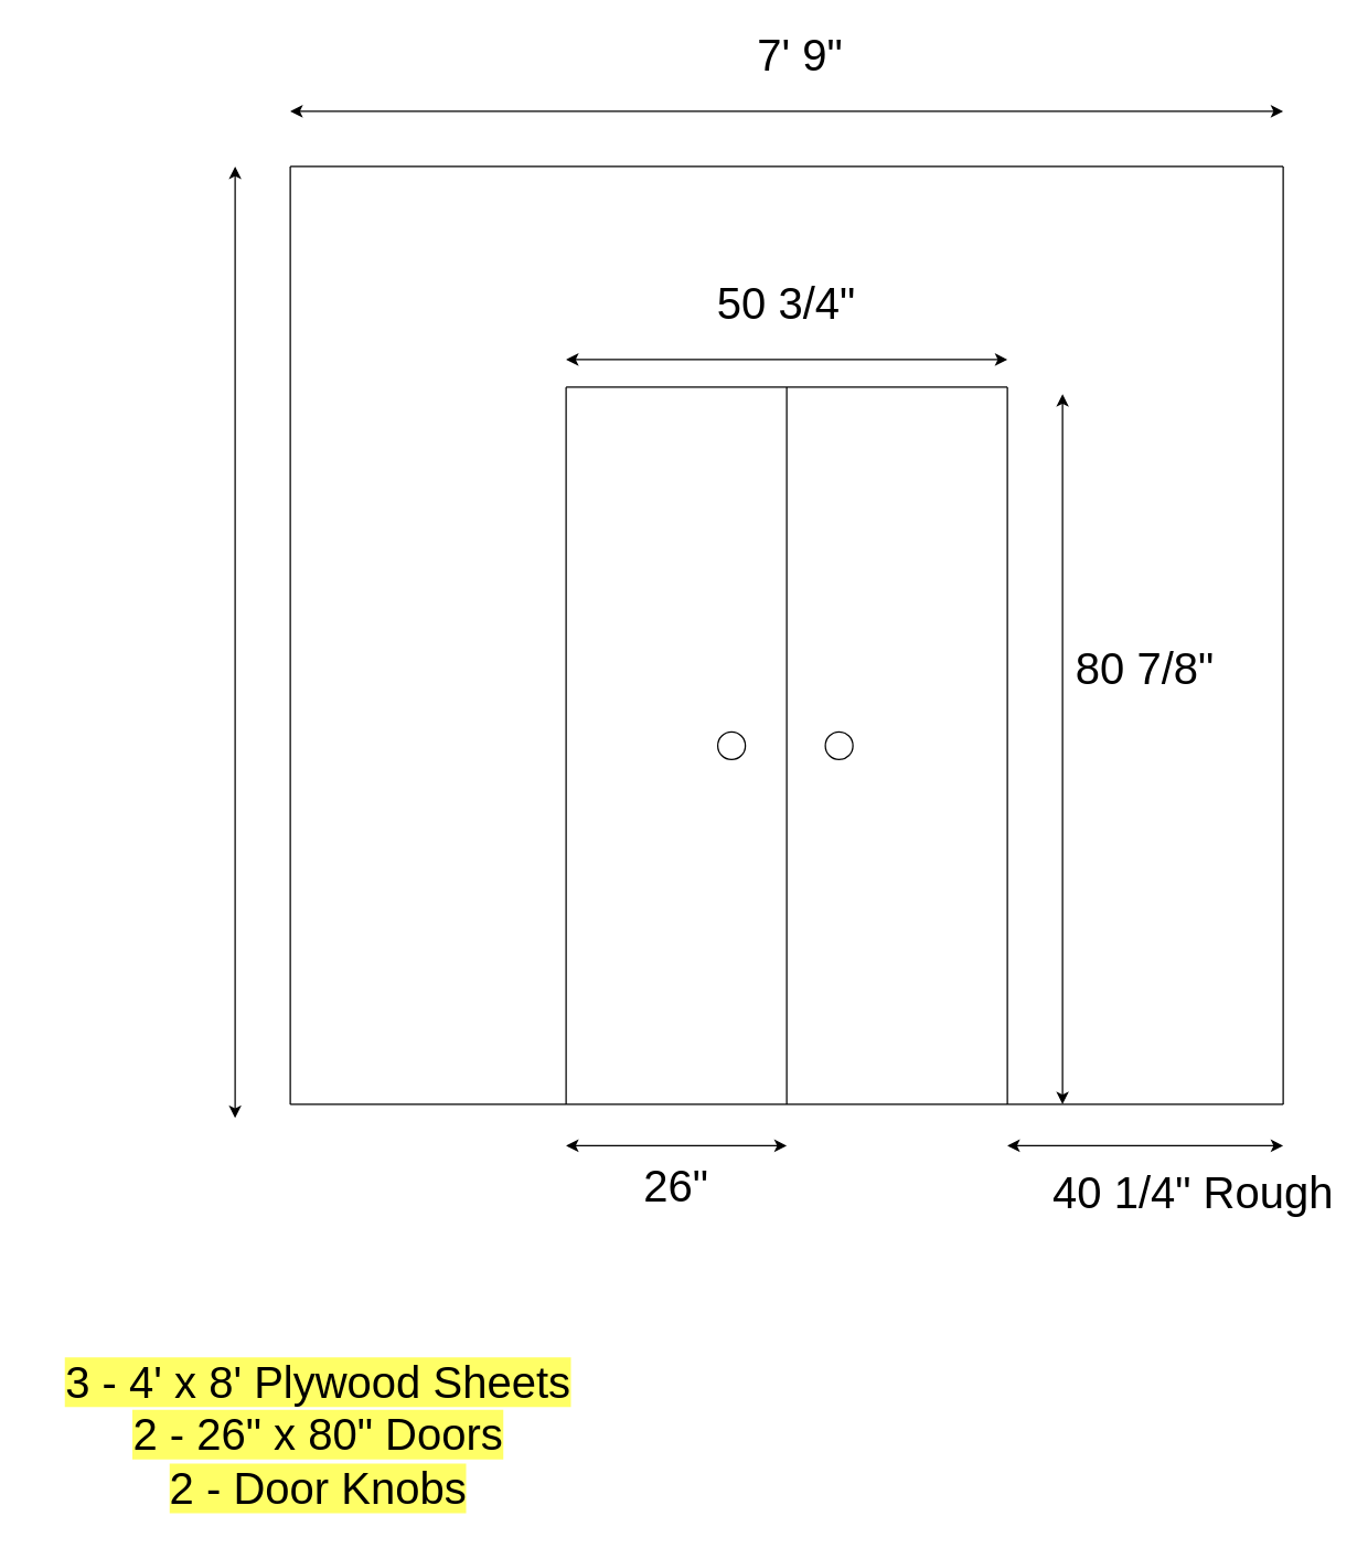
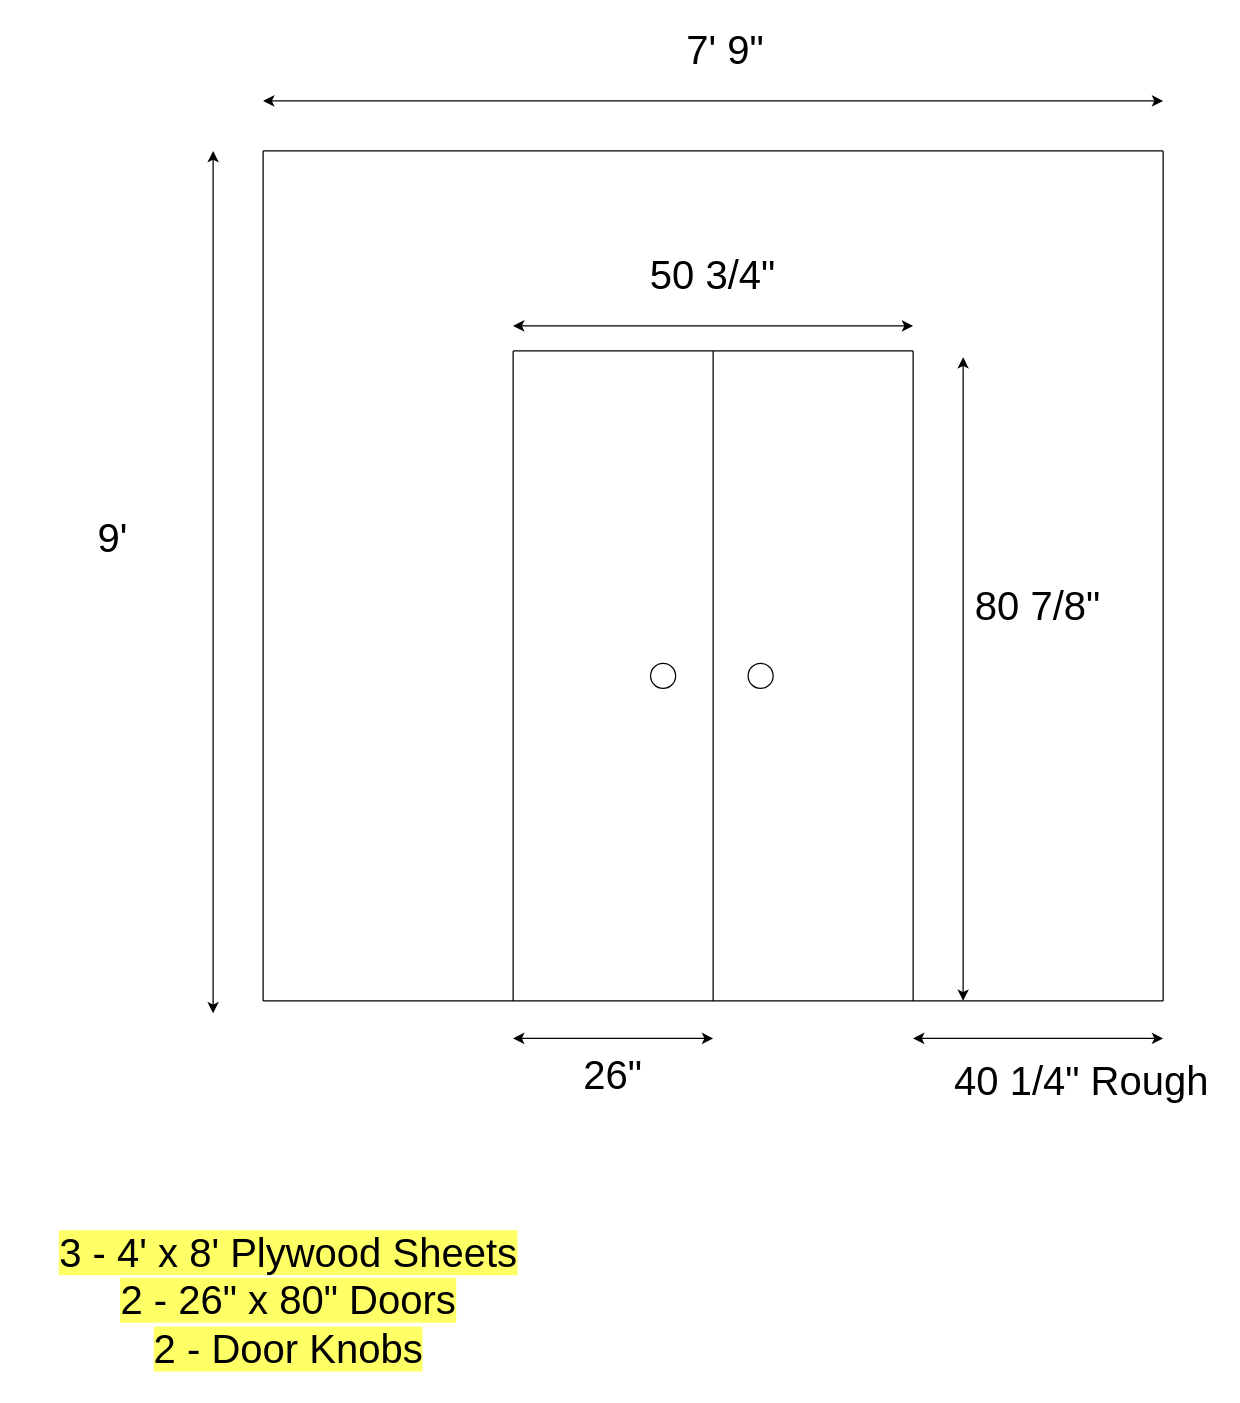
  <mxCell id="0" />
  <mxCell id="1" parent="0" />
  <mxCell id="2" value="" style="endArrow=none;html=1;" edge="1" parent="1"><mxGeometry width="50" height="50" relative="1" as="geometry"><mxPoint x="410" y="800" as="sourcePoint" /><mxPoint x="410" y="280" as="targetPoint" /></mxGeometry></mxCell>
  <mxCell id="3" value="" style="endArrow=none;html=1;" edge="1" parent="1"><mxGeometry width="50" height="50" relative="1" as="geometry"><mxPoint x="930" y="800" as="sourcePoint" /><mxPoint x="930" y="120" as="targetPoint" /></mxGeometry></mxCell>
  <mxCell id="4" value="" style="endArrow=none;html=1;" edge="1" parent="1"><mxGeometry width="50" height="50" relative="1" as="geometry"><mxPoint x="210" y="120" as="sourcePoint" /><mxPoint x="930" y="120" as="targetPoint" /></mxGeometry></mxCell>
  <mxCell id="5" value="" style="endArrow=none;html=1;" edge="1" parent="1"><mxGeometry width="50" height="50" relative="1" as="geometry"><mxPoint x="210" y="800" as="sourcePoint" /><mxPoint x="410" y="800" as="targetPoint" /></mxGeometry></mxCell>
  <mxCell id="6" value="" style="endArrow=none;html=1;" edge="1" parent="1"><mxGeometry width="50" height="50" relative="1" as="geometry"><mxPoint x="410" y="280" as="sourcePoint" /><mxPoint x="730" y="280" as="targetPoint" /></mxGeometry></mxCell>
  <mxCell id="7" value="" style="endArrow=none;html=1;" edge="1" parent="1"><mxGeometry width="50" height="50" relative="1" as="geometry"><mxPoint x="570" y="800" as="sourcePoint" /><mxPoint x="570" y="280" as="targetPoint" /></mxGeometry></mxCell>
  <mxCell id="8" value="" style="endArrow=none;html=1;" edge="1" parent="1"><mxGeometry width="50" height="50" relative="1" as="geometry"><mxPoint x="410" y="800" as="sourcePoint" /><mxPoint x="730" y="800" as="targetPoint" /></mxGeometry></mxCell>
  <mxCell id="9" value="" style="ellipse;whiteSpace=wrap;html=1;aspect=fixed;" vertex="1" parent="1"><mxGeometry x="520" y="530" width="20" height="20" as="geometry" /></mxCell>
  <mxCell id="10" value="" style="endArrow=classic;startArrow=classic;html=1;" edge="1" parent="1"><mxGeometry width="50" height="50" relative="1" as="geometry"><mxPoint x="770" y="800" as="sourcePoint" /><mxPoint x="770" y="285" as="targetPoint" /></mxGeometry></mxCell>
  <mxCell id="11" value="" style="endArrow=classic;startArrow=classic;html=1;" edge="1" parent="1"><mxGeometry width="50" height="50" relative="1" as="geometry"><mxPoint x="410" y="260" as="sourcePoint" /><mxPoint x="730" y="260" as="targetPoint" /></mxGeometry></mxCell>
  <mxCell id="12" value="" style="endArrow=none;html=1;" edge="1" parent="1"><mxGeometry width="50" height="50" relative="1" as="geometry"><mxPoint x="210" y="800" as="sourcePoint" /><mxPoint x="210" y="120" as="targetPoint" /></mxGeometry></mxCell>
  <mxCell id="13" value="" style="endArrow=none;html=1;" edge="1" parent="1"><mxGeometry width="50" height="50" relative="1" as="geometry"><mxPoint x="730" y="800" as="sourcePoint" /><mxPoint x="930" y="800" as="targetPoint" /></mxGeometry></mxCell>
  <mxCell id="14" value="" style="endArrow=none;html=1;" edge="1" parent="1"><mxGeometry width="50" height="50" relative="1" as="geometry"><mxPoint x="730" y="800" as="sourcePoint" /><mxPoint x="730" y="280" as="targetPoint" /></mxGeometry></mxCell>
  <mxCell id="15" value="" style="ellipse;whiteSpace=wrap;html=1;aspect=fixed;" vertex="1" parent="1"><mxGeometry x="598" y="530" width="20" height="20" as="geometry" /></mxCell>
  <mxCell id="16" value="" style="endArrow=classic;startArrow=classic;html=1;" edge="1" parent="1"><mxGeometry width="50" height="50" relative="1" as="geometry"><mxPoint x="170" y="810" as="sourcePoint" /><mxPoint x="170" y="120" as="targetPoint" /></mxGeometry></mxCell>
  <mxCell id="17" value="" style="endArrow=classic;startArrow=classic;html=1;" edge="1" parent="1"><mxGeometry width="50" height="50" relative="1" as="geometry"><mxPoint x="210" y="80" as="sourcePoint" /><mxPoint x="930" y="80" as="targetPoint" /></mxGeometry></mxCell>
  <mxCell id="18" value="" style="endArrow=classic;startArrow=classic;html=1;" edge="1" parent="1"><mxGeometry width="50" height="50" relative="1" as="geometry"><mxPoint x="410" y="830" as="sourcePoint" /><mxPoint x="570" y="830" as="targetPoint" /></mxGeometry></mxCell>
  <mxCell id="19" value="7' 9&quot;" style="text;html=1;strokeColor=none;fillColor=none;align=center;verticalAlign=middle;whiteSpace=wrap;rounded=0;fontSize=32;" vertex="1" parent="1"><mxGeometry x="510" y="20" width="140" height="40" as="geometry" /></mxCell>
  <mxCell id="20" value="50 3/4&quot;" style="text;html=1;strokeColor=none;fillColor=none;align=center;verticalAlign=middle;whiteSpace=wrap;rounded=0;fontSize=32;" vertex="1" parent="1"><mxGeometry x="500" y="200" width="140" height="40" as="geometry" /></mxCell>
  <mxCell id="21" value="80 7/8&quot;" style="text;html=1;strokeColor=none;fillColor=none;align=center;verticalAlign=middle;whiteSpace=wrap;rounded=0;fontSize=32;" vertex="1" parent="1"><mxGeometry x="760" y="465" width="140" height="40" as="geometry" /></mxCell>
+ <mxCell id="22" value="9'" style="text;html=1;strokeColor=none;fillColor=none;align=center;verticalAlign=middle;whiteSpace=wrap;rounded=0;fontSize=32;" vertex="1" parent="1"><mxGeometry x="20" y="410" width="140" height="40" as="geometry" /></mxCell>
  <mxCell id="23" value="26&quot;" style="text;html=1;strokeColor=none;fillColor=none;align=center;verticalAlign=middle;whiteSpace=wrap;rounded=0;fontSize=32;" vertex="1" parent="1"><mxGeometry x="420" y="840" width="140" height="40" as="geometry" /></mxCell>
  <mxCell id="24" value="" style="endArrow=classic;startArrow=classic;html=1;" edge="1" parent="1"><mxGeometry width="50" height="50" relative="1" as="geometry"><mxPoint x="730" y="830" as="sourcePoint" /><mxPoint x="930" y="830" as="targetPoint" /></mxGeometry></mxCell>
  <mxCell id="25" value="40 1/4&quot; Rough" style="text;html=1;strokeColor=none;fillColor=none;align=center;verticalAlign=middle;whiteSpace=wrap;rounded=0;fontSize=32;" vertex="1" parent="1"><mxGeometry x="760" y="850" width="210" height="30" as="geometry" /></mxCell>
  <mxCell id="26" value="&lt;span style=&quot;background-color: rgb(255 , 255 , 102)&quot;&gt;3 - 4' x 8' Plywood Sheets&lt;br&gt;2 - 26&quot; x 80&quot; Doors&lt;br&gt;2 - Door Knobs&lt;/span&gt;" style="text;html=1;align=center;verticalAlign=middle;resizable=0;points=[];autosize=1;fontSize=32;" vertex="1" parent="1"><mxGeometry x="40" y="980" width="380" height="120" as="geometry" /></mxCell>
